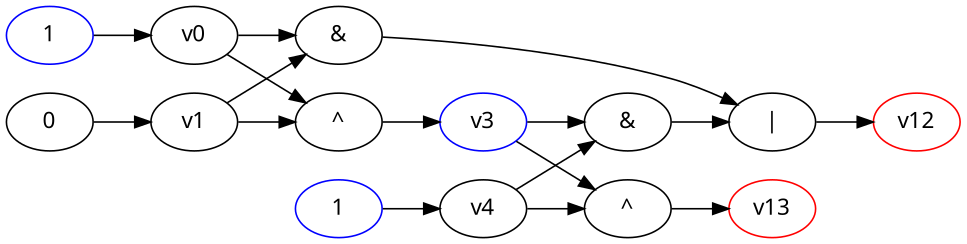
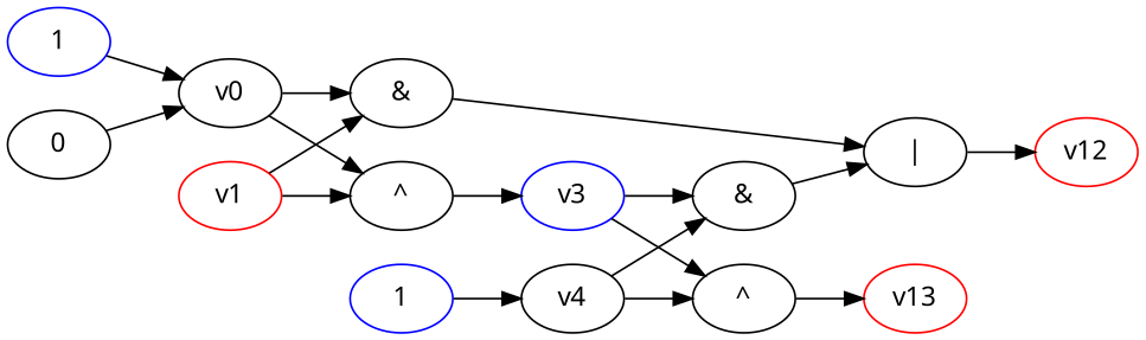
  digraph {
    fontname="Noto Sans"
    rankdir=LR
    node [fontname="Noto Sans"]
    edge [fontname="Noto Sans"]
    n1 [color=blue label=1]
    v0
    n3 [label="^"]
    n4 [label="&"]
    v3 [color=blue]
    n6 [label="|"]
    n7 [color=black label=0]
-   v1
+   v1 [color=red]
    n9 [color=blue label=1]
    v4
    n11 [label="&"]
    n12 [label="^"]
    v13 [color=red]
    v12 [color=red]
    n1 -> v0
    v0 -> n3
    v0 -> n4
    n3 -> v3
    n4 -> n6
    v3 -> n11
    v3 -> n12
    n6 -> v12
-   n7 -> v1
+   n7 -> v0
    v1 -> n3
    v1 -> n4
    n9 -> v4
    v4 -> n11
    v4 -> n12
    n11 -> n6
    n12 -> v13
  }
